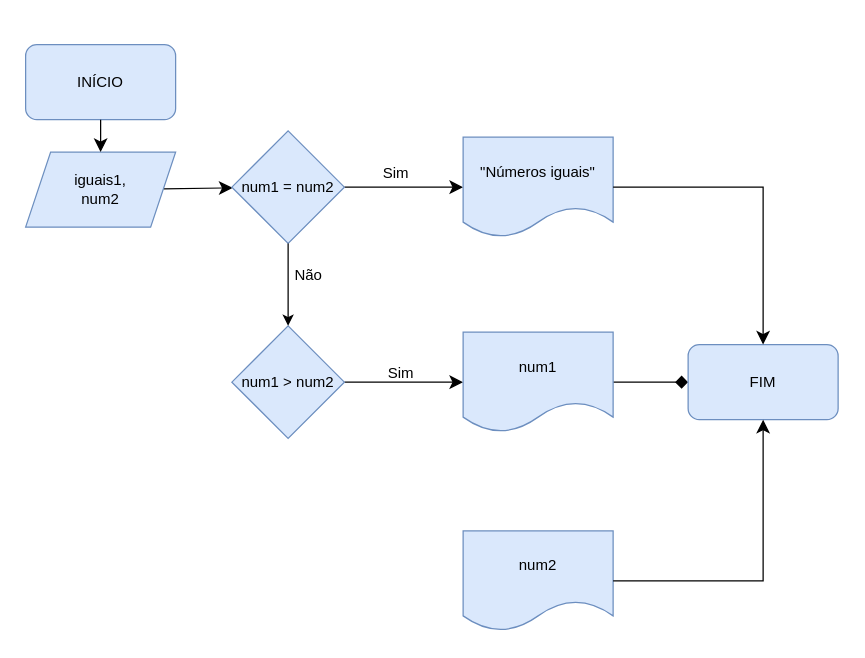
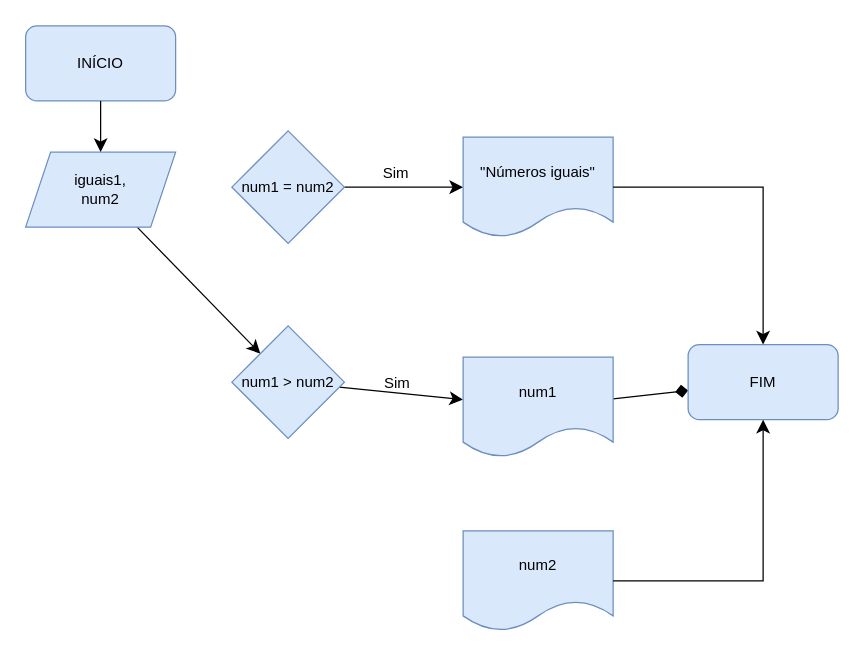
  <mxCell id="0" />
  <mxCell id="1" parent="0" />
- <mxCell id="2" value="INÍCIO" style="rounded=1;whiteSpace=wrap;html=1;fillColor=#dae8fc;strokeColor=#6c8ebf;" parent="1" vertex="1"><mxGeometry x="20" y="35" width="120" height="60" as="geometry" /></mxCell>
- <mxCell id="3" value="" style="edgeStyle=none;curved=1;rounded=0;orthogonalLoop=1;jettySize=auto;html=1;fontSize=12;startSize=8;endSize=8;" parent="1" source="4" target="7" edge="1"><mxGeometry relative="1" as="geometry" /></mxCell>
+ <mxCell id="2" value="INÍCIO" style="rounded=1;whiteSpace=wrap;html=1;fillColor=#dae8fc;strokeColor=#6c8ebf;" parent="1" vertex="1"><mxGeometry x="20" y="20" width="120" height="60" as="geometry" /></mxCell>
+ <mxCell id="3" value="" style="edgeStyle=none;curved=1;rounded=0;orthogonalLoop=1;jettySize=auto;html=1;fontSize=12;startSize=8;endSize=8;" parent="1" source="4" target="11" edge="1"><mxGeometry relative="1" as="geometry" /></mxCell>
  <mxCell id="4" value="iguais1,&lt;div&gt;num2&lt;/div&gt;" style="shape=parallelogram;perimeter=parallelogramPerimeter;whiteSpace=wrap;html=1;fixedSize=1;fillColor=#dae8fc;strokeColor=#6c8ebf;" parent="1" vertex="1"><mxGeometry x="20" y="121" width="120" height="60" as="geometry" /></mxCell>
  <mxCell id="5" value="" style="edgeStyle=none;curved=1;rounded=0;orthogonalLoop=1;jettySize=auto;html=1;fontSize=12;startSize=8;endSize=8;" parent="1" source="7" target="8" edge="1"><mxGeometry relative="1" as="geometry" /></mxCell>
  <mxCell id="6" value="Sim" style="edgeLabel;html=1;align=center;verticalAlign=middle;resizable=0;points=[];fontSize=12;labelBackgroundColor=none;" parent="5" vertex="1" connectable="0"><mxGeometry x="-0.151" y="-3" relative="1" as="geometry"><mxPoint y="-15" as="offset" /></mxGeometry></mxCell>
  <mxCell id="7" value="num1 = num2" style="rhombus;whiteSpace=wrap;html=1;fillStyle=auto;shadow=0;rounded=0;fillColor=#dae8fc;strokeColor=#6c8ebf;" parent="1" vertex="1"><mxGeometry x="185" y="104" width="90" height="90" as="geometry" /></mxCell>
  <mxCell id="8" value="&quot;Números iguais&quot;" style="shape=document;whiteSpace=wrap;html=1;boundedLbl=1;fillColor=#dae8fc;strokeColor=#6c8ebf;" parent="1" vertex="1"><mxGeometry x="370" y="109" width="120" height="80" as="geometry" /></mxCell>
  <mxCell id="9" value="" style="edgeStyle=none;curved=1;rounded=0;orthogonalLoop=1;jettySize=auto;html=1;fontSize=12;startSize=8;endSize=8;" parent="1" source="11" target="13" edge="1"><mxGeometry relative="1" as="geometry" /></mxCell>
  <mxCell id="10" value="Sim" style="edgeLabel;html=1;align=center;verticalAlign=middle;resizable=0;points=[];fontSize=12;labelBackgroundColor=none;" parent="9" vertex="1" connectable="0"><mxGeometry x="-0.08" y="-1" relative="1" as="geometry"><mxPoint y="-9" as="offset" /></mxGeometry></mxCell>
  <mxCell id="11" value="num1 &amp;gt; num2" style="rhombus;whiteSpace=wrap;html=1;fillColor=#dae8fc;strokeColor=#6c8ebf;" parent="1" vertex="1"><mxGeometry x="185" y="260" width="90" height="90" as="geometry" /></mxCell>
  <mxCell id="12" value="" style="edgeStyle=none;curved=1;rounded=0;orthogonalLoop=1;jettySize=auto;html=1;fontSize=12;startSize=8;endSize=8;endArrow=diamond;" parent="1" source="13" target="15" edge="1"><mxGeometry relative="1" as="geometry" /></mxCell>
- <mxCell id="13" value="num1" style="shape=document;whiteSpace=wrap;html=1;boundedLbl=1;fillColor=#dae8fc;strokeColor=#6c8ebf;" parent="1" vertex="1"><mxGeometry x="370" y="265" width="120" height="80" as="geometry" /></mxCell>
+ <mxCell id="13" value="num1" style="shape=document;whiteSpace=wrap;html=1;boundedLbl=1;fillColor=#dae8fc;strokeColor=#6c8ebf;" parent="1" vertex="1"><mxGeometry x="370" y="285" width="120" height="80" as="geometry" /></mxCell>
  <mxCell id="14" value="num2" style="shape=document;whiteSpace=wrap;html=1;boundedLbl=1;fillColor=#dae8fc;strokeColor=#6c8ebf;" parent="1" vertex="1"><mxGeometry x="370" y="424" width="120" height="80" as="geometry" /></mxCell>
  <mxCell id="15" value="FIM" style="rounded=1;whiteSpace=wrap;html=1;fillColor=#dae8fc;strokeColor=#6c8ebf;" parent="1" vertex="1"><mxGeometry x="550" y="275" width="120" height="60" as="geometry" /></mxCell>
  <mxCell id="16" value="" style="endArrow=classic;html=1;rounded=0;fontSize=12;startSize=8;endSize=8;curved=0;exitX=1;exitY=0.5;exitDx=0;exitDy=0;entryX=0.5;entryY=0;entryDx=0;entryDy=0;" parent="1" source="8" target="15" edge="1"><mxGeometry width="50" height="50" relative="1" as="geometry"><mxPoint x="320" y="217" as="sourcePoint" /><mxPoint x="370" y="167" as="targetPoint" /><Array as="points"><mxPoint x="610" y="149" /></Array></mxGeometry></mxCell>
  <mxCell id="17" value="" style="endArrow=classic;html=1;rounded=0;fontSize=12;startSize=8;endSize=8;curved=0;exitX=1;exitY=0.5;exitDx=0;exitDy=0;entryX=0.5;entryY=1;entryDx=0;entryDy=0;" parent="1" source="14" target="15" edge="1"><mxGeometry width="50" height="50" relative="1" as="geometry"><mxPoint x="390" y="163" as="sourcePoint" /><mxPoint x="440" y="113" as="targetPoint" /><Array as="points"><mxPoint x="610" y="464" /></Array></mxGeometry></mxCell>
  <mxCell id="18" value="" style="endArrow=classic;html=1;rounded=0;fontSize=12;startSize=8;endSize=8;curved=1;exitX=0.5;exitY=1;exitDx=0;exitDy=0;entryX=0.5;entryY=0;entryDx=0;entryDy=0;" parent="1" source="2" target="4" edge="1"><mxGeometry width="50" height="50" relative="1" as="geometry"><mxPoint x="315" y="220" as="sourcePoint" /><mxPoint x="365" y="170" as="targetPoint" /></mxGeometry></mxCell>
- <mxCell id="19" value="" style="endArrow=classic;html=1;rounded=0;exitX=0.5;exitY=1;exitDx=0;exitDy=0;entryX=0.5;entryY=0;entryDx=0;entryDy=0;" parent="1" source="7" target="11" edge="1"><mxGeometry width="50" height="50" relative="1" as="geometry"><mxPoint x="285" y="340" as="sourcePoint" /><mxPoint x="335" y="290" as="targetPoint" /></mxGeometry></mxCell>
- <mxCell id="20" value="Não" style="edgeLabel;html=1;align=center;verticalAlign=middle;resizable=0;points=[];fontSize=12;labelBackgroundColor=none;" vertex="1" connectable="0" parent="19"><mxGeometry x="-0.242" relative="1" as="geometry"><mxPoint x="15" as="offset" /></mxGeometry></mxCell>
